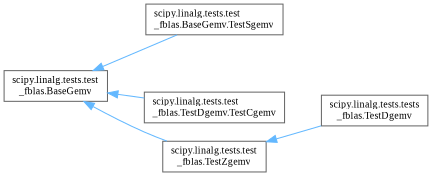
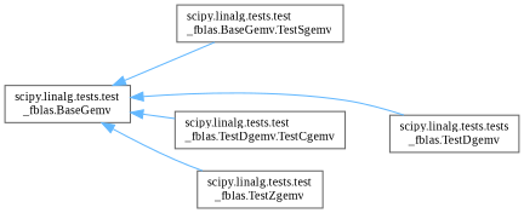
  digraph {
    fontname="Liberation Serif"
    rankdir=LR
    node [color=grey40 fillcolor=white fontname="Liberation Serif" fontsize=10 shape=box style=filled]
    edge [color=steelblue1 dir=back fontname="Liberation Serif" fontsize=10 labelfontname=Helvetica labelfontsize=10 style=solid]
    n1 [height=0.2 label="scipy.linalg.tests.test\l_fblas.BaseGemv" width=0.4]
    n2 [height=0.2 label="scipy.linalg.tests.test\l_fblas.BaseGemv.TestSgemv" width=0.4]
    n3 [height=0.2 label="scipy.linalg.tests.tests\l_fblas.TestDgemv" width=0.4]
    n4 [height=0.2 label="scipy.linalg.tests.test\l_fblas.TestDgemv.TestCgemv" width=0.4]
    n5 [height=0.2 label="scipy.linalg.tests.test\l_fblas.TestZgemv" width=0.4]
    n1 -> n2
-   n5 -> n3
+   n1 -> n3
    n1 -> n4
    n1 -> n5
  }
